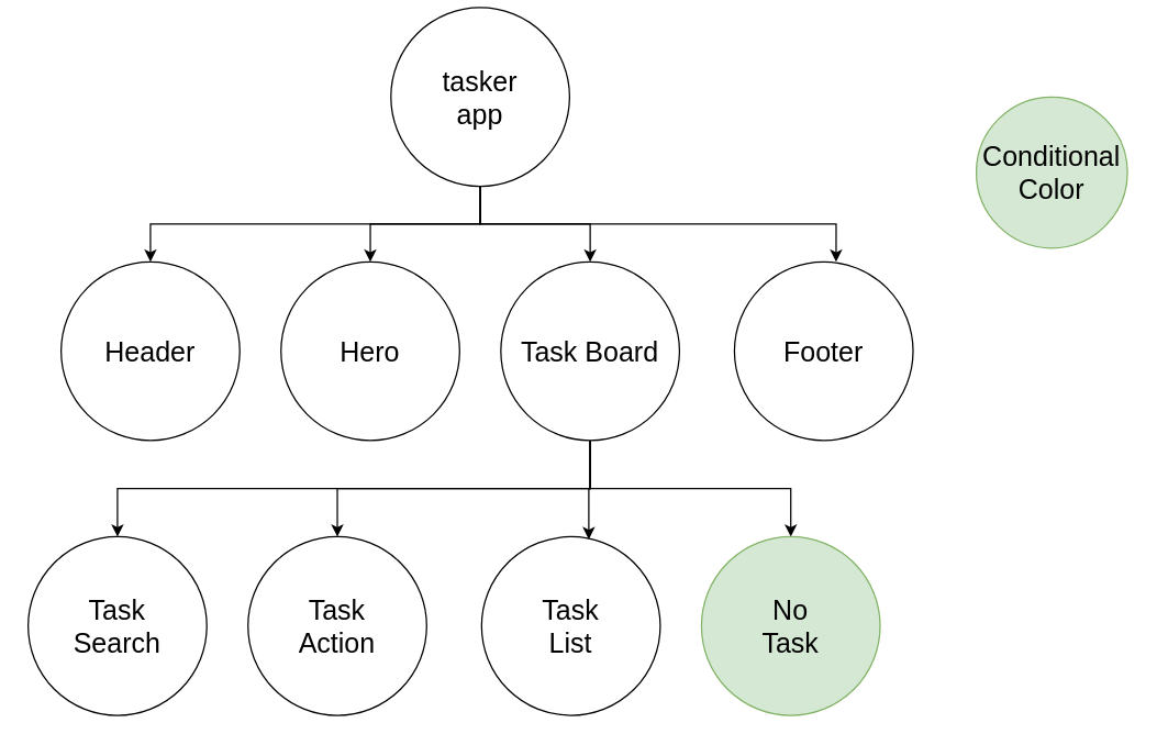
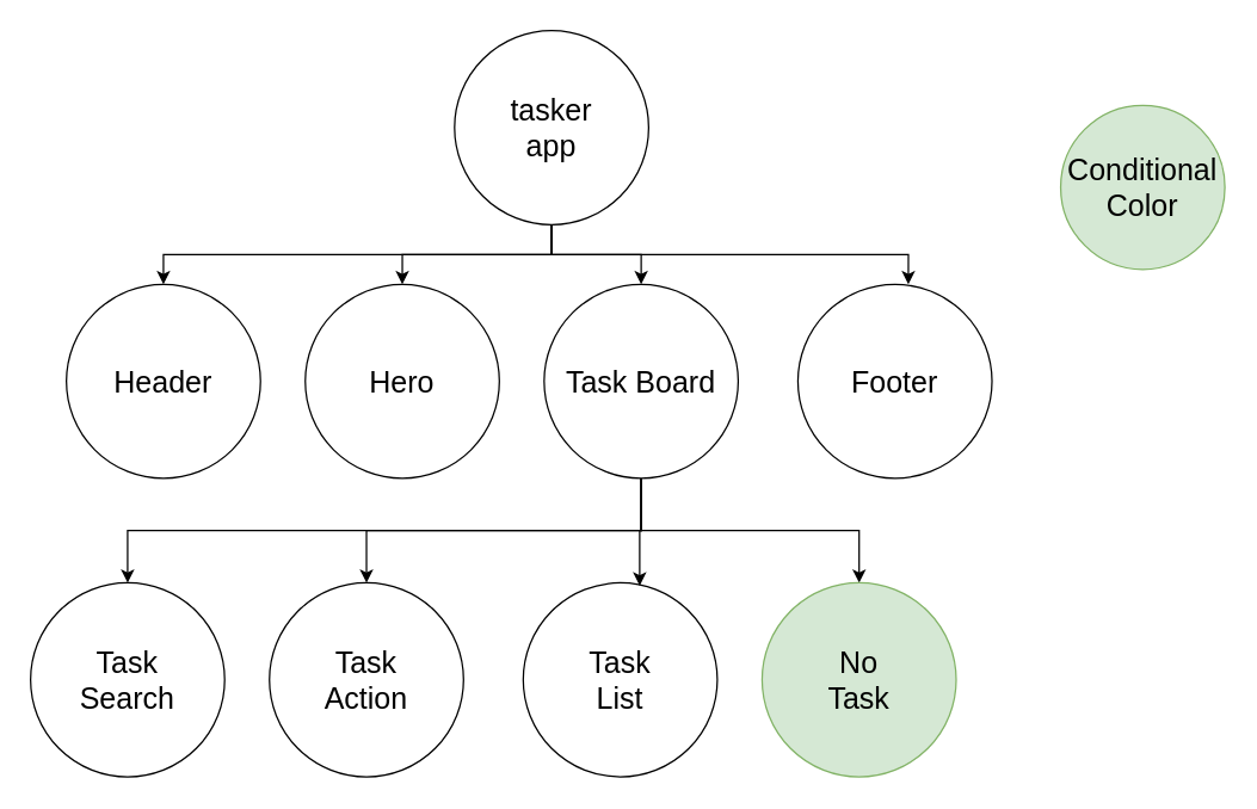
  <mxCell id="0" />
  <mxCell id="1" parent="0" />
  <mxCell id="2" style="edgeStyle=orthogonalEdgeStyle;rounded=0;orthogonalLoop=1;jettySize=auto;html=1;exitX=0.5;exitY=1;exitDx=0;exitDy=0;" edge="1" parent="1" source="5" target="6"><mxGeometry relative="1" as="geometry" /></mxCell>
  <mxCell id="3" style="edgeStyle=orthogonalEdgeStyle;rounded=0;orthogonalLoop=1;jettySize=auto;html=1;exitX=0.5;exitY=1;exitDx=0;exitDy=0;entryX=0.5;entryY=0;entryDx=0;entryDy=0;" edge="1" parent="1" source="5" target="7"><mxGeometry relative="1" as="geometry" /></mxCell>
  <mxCell id="4" style="edgeStyle=orthogonalEdgeStyle;rounded=0;orthogonalLoop=1;jettySize=auto;html=1;exitX=0.5;exitY=1;exitDx=0;exitDy=0;" edge="1" parent="1" source="5" target="11"><mxGeometry relative="1" as="geometry" /></mxCell>
- <mxCell id="5" value="&lt;font style=&quot;font-size: 20px;&quot;&gt;tasker&lt;/font&gt;&lt;div style=&quot;font-size: 20px;&quot;&gt;&lt;font style=&quot;font-size: 20px;&quot;&gt;app&lt;/font&gt;&lt;/div&gt;" style="ellipse;whiteSpace=wrap;html=1;aspect=fixed;align=center;" vertex="1" parent="1"><mxGeometry x="284" y="5" width="130" height="130" as="geometry" /></mxCell>
+ <mxCell id="5" value="&lt;font style=&quot;font-size: 20px;&quot;&gt;tasker&lt;/font&gt;&lt;div style=&quot;font-size: 20px;&quot;&gt;&lt;font style=&quot;font-size: 20px;&quot;&gt;app&lt;/font&gt;&lt;/div&gt;" style="ellipse;whiteSpace=wrap;html=1;aspect=fixed;align=center;" vertex="1" parent="1"><mxGeometry x="304" y="20" width="130" height="130" as="geometry" /></mxCell>
  <mxCell id="6" value="&lt;span style=&quot;font-size: 20px;&quot;&gt;Header&lt;/span&gt;" style="ellipse;whiteSpace=wrap;html=1;aspect=fixed;align=center;" vertex="1" parent="1"><mxGeometry x="44" y="190" width="130" height="130" as="geometry" /></mxCell>
  <mxCell id="7" value="&lt;span style=&quot;font-size: 20px;&quot;&gt;Hero&lt;/span&gt;" style="ellipse;whiteSpace=wrap;html=1;aspect=fixed;align=center;" vertex="1" parent="1"><mxGeometry x="204" y="190" width="130" height="130" as="geometry" /></mxCell>
  <mxCell id="8" style="edgeStyle=orthogonalEdgeStyle;rounded=0;orthogonalLoop=1;jettySize=auto;html=1;exitX=0.5;exitY=1;exitDx=0;exitDy=0;" edge="1" parent="1" source="11" target="13"><mxGeometry relative="1" as="geometry" /></mxCell>
  <mxCell id="9" style="edgeStyle=orthogonalEdgeStyle;rounded=0;orthogonalLoop=1;jettySize=auto;html=1;exitX=0.5;exitY=1;exitDx=0;exitDy=0;" edge="1" parent="1" source="11" target="14"><mxGeometry relative="1" as="geometry" /></mxCell>
  <mxCell id="10" style="edgeStyle=orthogonalEdgeStyle;rounded=0;orthogonalLoop=1;jettySize=auto;html=1;exitX=0.5;exitY=1;exitDx=0;exitDy=0;" edge="1" parent="1" source="11" target="16"><mxGeometry relative="1" as="geometry" /></mxCell>
  <mxCell id="11" value="&lt;span style=&quot;font-size: 20px;&quot;&gt;Task Board&lt;/span&gt;" style="ellipse;whiteSpace=wrap;html=1;aspect=fixed;align=center;" vertex="1" parent="1"><mxGeometry x="364" y="190" width="130" height="130" as="geometry" /></mxCell>
  <mxCell id="12" value="&lt;span style=&quot;font-size: 20px;&quot;&gt;Footer&lt;/span&gt;" style="ellipse;whiteSpace=wrap;html=1;aspect=fixed;align=center;" vertex="1" parent="1"><mxGeometry x="534" y="190" width="130" height="130" as="geometry" /></mxCell>
  <mxCell id="13" value="&lt;div&gt;&lt;span style=&quot;font-size: 20px;&quot;&gt;Task&lt;/span&gt;&lt;/div&gt;&lt;div&gt;&lt;span style=&quot;font-size: 20px;&quot;&gt;Search&lt;/span&gt;&lt;span style=&quot;font-size: 20px;&quot;&gt;&lt;br&gt;&lt;/span&gt;&lt;/div&gt;" style="ellipse;whiteSpace=wrap;html=1;aspect=fixed;align=center;" vertex="1" parent="1"><mxGeometry x="20" y="390" width="130" height="130" as="geometry" /></mxCell>
  <mxCell id="14" value="&lt;span style=&quot;font-size: 20px;&quot;&gt;Task&lt;/span&gt;&lt;div&gt;&lt;span style=&quot;font-size: 20px;&quot;&gt;Action&lt;/span&gt;&lt;/div&gt;" style="ellipse;whiteSpace=wrap;html=1;aspect=fixed;align=center;" vertex="1" parent="1"><mxGeometry x="180" y="390" width="130" height="130" as="geometry" /></mxCell>
  <mxCell id="15" value="&lt;span style=&quot;font-size: 20px;&quot;&gt;Task&lt;/span&gt;&lt;div&gt;&lt;span style=&quot;font-size: 20px;&quot;&gt;List&lt;/span&gt;&lt;/div&gt;" style="ellipse;whiteSpace=wrap;html=1;aspect=fixed;align=center;" vertex="1" parent="1"><mxGeometry x="350" y="390" width="130" height="130" as="geometry" /></mxCell>
  <mxCell id="16" value="&lt;span style=&quot;font-size: 20px;&quot;&gt;No&lt;/span&gt;&lt;div&gt;&lt;span style=&quot;font-size: 20px;&quot;&gt;Task&lt;/span&gt;&lt;/div&gt;" style="ellipse;whiteSpace=wrap;html=1;aspect=fixed;align=center;fillColor=#d5e8d4;strokeColor=#82b366;" vertex="1" parent="1"><mxGeometry x="510" y="390" width="130" height="130" as="geometry" /></mxCell>
  <mxCell id="17" style="edgeStyle=orthogonalEdgeStyle;rounded=0;orthogonalLoop=1;jettySize=auto;html=1;exitX=0.5;exitY=1;exitDx=0;exitDy=0;entryX=0.569;entryY=0;entryDx=0;entryDy=0;entryPerimeter=0;" edge="1" parent="1" source="5" target="12"><mxGeometry relative="1" as="geometry" /></mxCell>
  <mxCell id="18" style="edgeStyle=orthogonalEdgeStyle;rounded=0;orthogonalLoop=1;jettySize=auto;html=1;exitX=0.5;exitY=1;exitDx=0;exitDy=0;entryX=0.6;entryY=0.015;entryDx=0;entryDy=0;entryPerimeter=0;" edge="1" parent="1" source="11" target="15"><mxGeometry relative="1" as="geometry" /></mxCell>
  <mxCell id="19" value="&lt;span style=&quot;font-size: 20px;&quot;&gt;Conditional&lt;/span&gt;&lt;div&gt;&lt;span style=&quot;font-size: 20px;&quot;&gt;Color&lt;/span&gt;&lt;/div&gt;" style="ellipse;whiteSpace=wrap;html=1;aspect=fixed;align=center;fillColor=#d5e8d4;strokeColor=#82b366;" vertex="1" parent="1"><mxGeometry x="710" y="70" width="110" height="110" as="geometry" /></mxCell>
